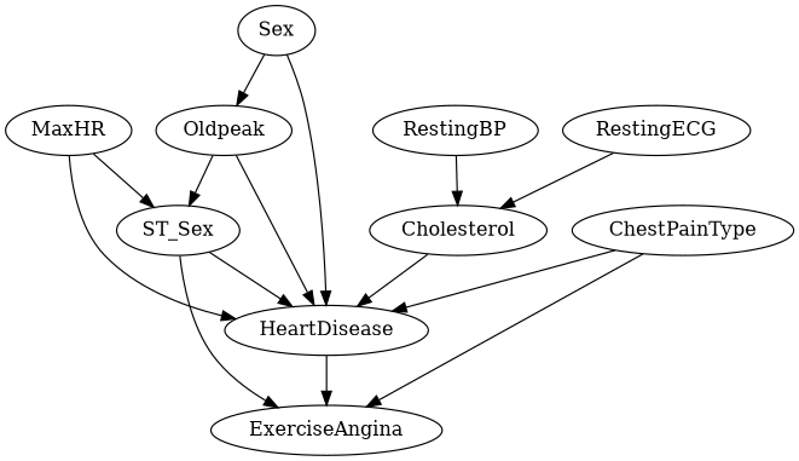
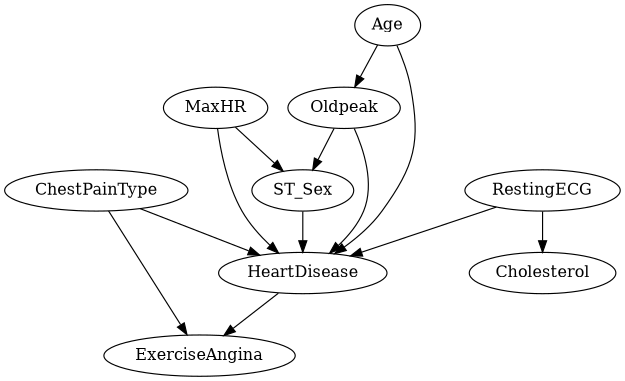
  digraph {
-   Age [label=Sex]
+   Age
    Oldpeak
    HeartDisease
    n4 [label=ST_Sex]
    ExerciseAngina
    Cholesterol
    ChestPainType
-   RestingBP
    RestingECG
    MaxHR
    Age -> Oldpeak
    Age -> HeartDisease
    Oldpeak -> HeartDisease
    Oldpeak -> n4
    HeartDisease -> ExerciseAngina
    n4 -> HeartDisease
-   n4 -> ExerciseAngina
-   Cholesterol -> HeartDisease
+   RestingECG -> HeartDisease
    ChestPainType -> HeartDisease
    ChestPainType -> ExerciseAngina
-   RestingBP -> Cholesterol
    RestingECG -> Cholesterol
    MaxHR -> HeartDisease
    MaxHR -> n4
  }
